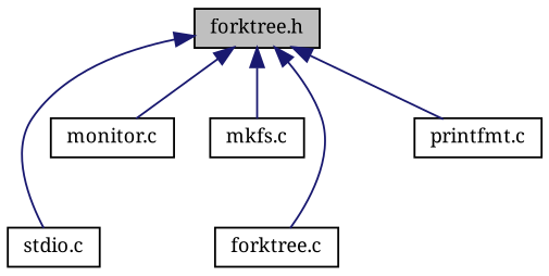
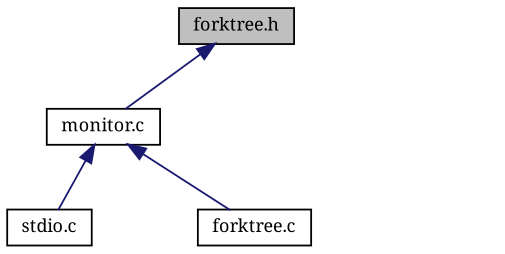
  digraph {
    fontname="Noto Serif"
    node [color=black fillcolor=white fontname="Noto Serif" fontsize=10 shape=record style=filled]
    edge [color=midnightblue dir=back fontname="Noto Serif" fontsize=10 labelfontname=Helvetica labelfontsize=10 style=solid]
    n1 [fillcolor=grey75 fontcolor=black height=0.2 label="forktree.h" width=0.4]
    n2 [height=0.2 label="stdio.c" width=0.4]
    n3 [height=0.2 label="forktree.c" width=0.4]
-   n4 [height=0.2 label="mkfs.c" width=0.4]
    n5 [height=0.2 label="monitor.c" width=0.4]
-   n6 [height=0.2 label="printfmt.c" width=0.4]
-   n1 -> n2
-   n1 -> n3
-   n1 -> n4
+   n5 -> n2
+   n5 -> n3
    n1 -> n5
-   n1 -> n6
  }
